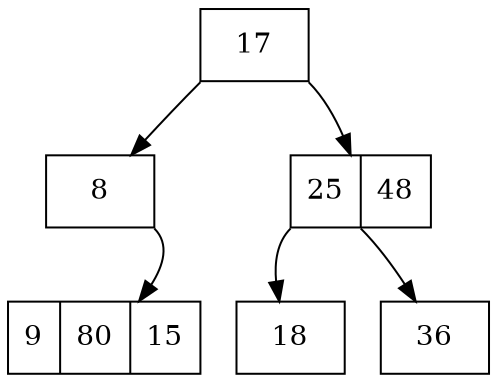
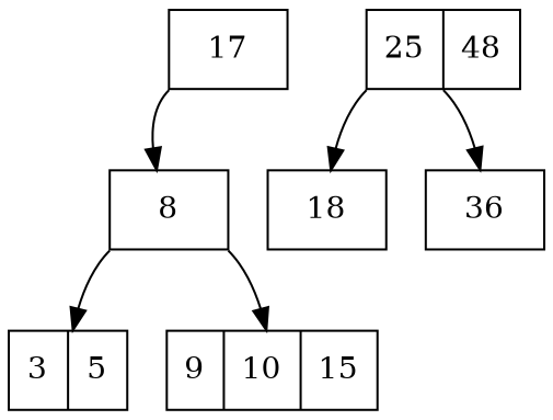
  digraph {
    node [shape=record]
    edge [tailport="f0:sw"]
    n1 [label="<f0> 17"]
    n2 [label="<f0> 8"]
    n3 [label="<f0> 25 | <f1> 48"]
-   n5 [label="<f0> 9 | <f1> 80| <f2> 15"]
+   n4 [label="<f0> 3 | <f1> 5"]
+   n5 [label="<f0> 9 | <f1> 10| <f2> 15"]
    n6 [label="<f0> 18"]
    n7 [label="<f0> 36"]
    n1 -> n2
-   n1 -> n3 [tailport="f0:se"]
+   n2 -> n4
    n2 -> n5 [tailport="f0:se"]
    n3 -> n6
    n3 -> n7 [tailport="f0:se"]
  }
